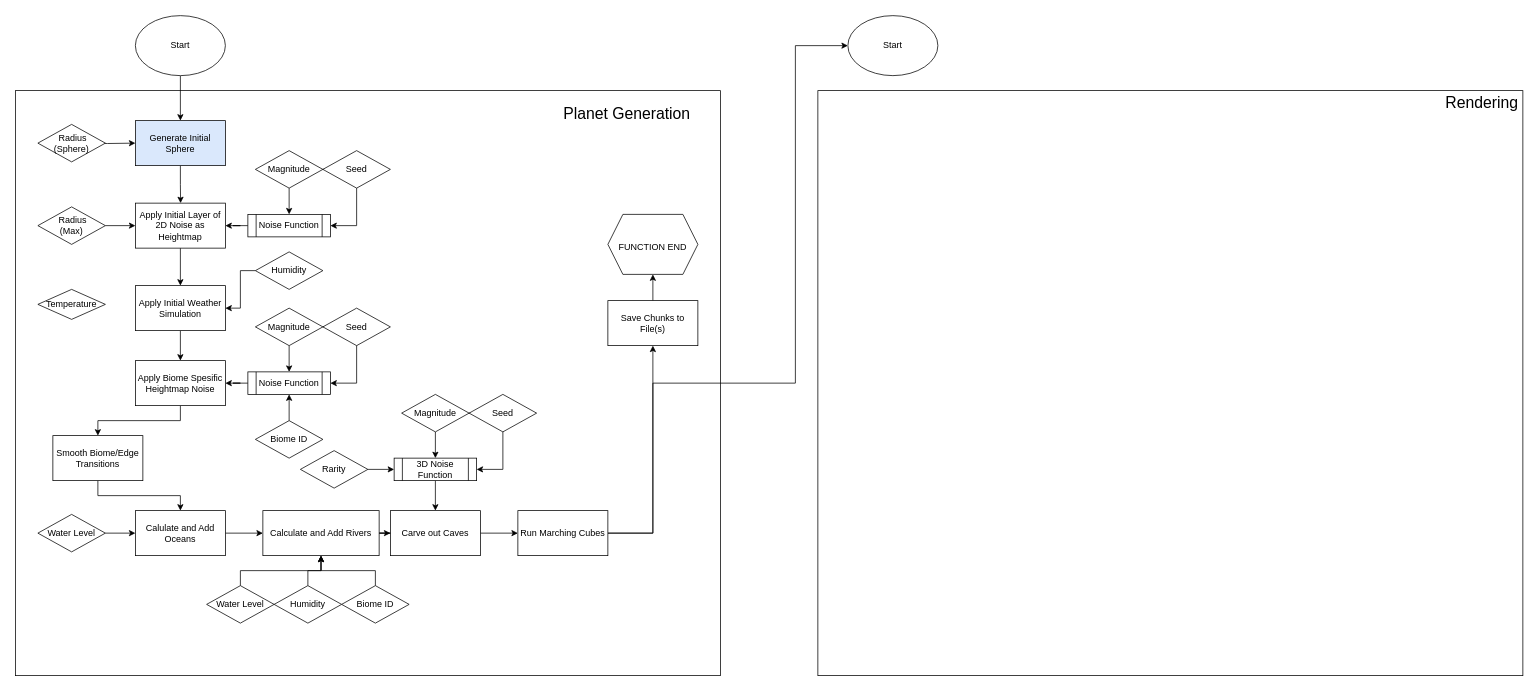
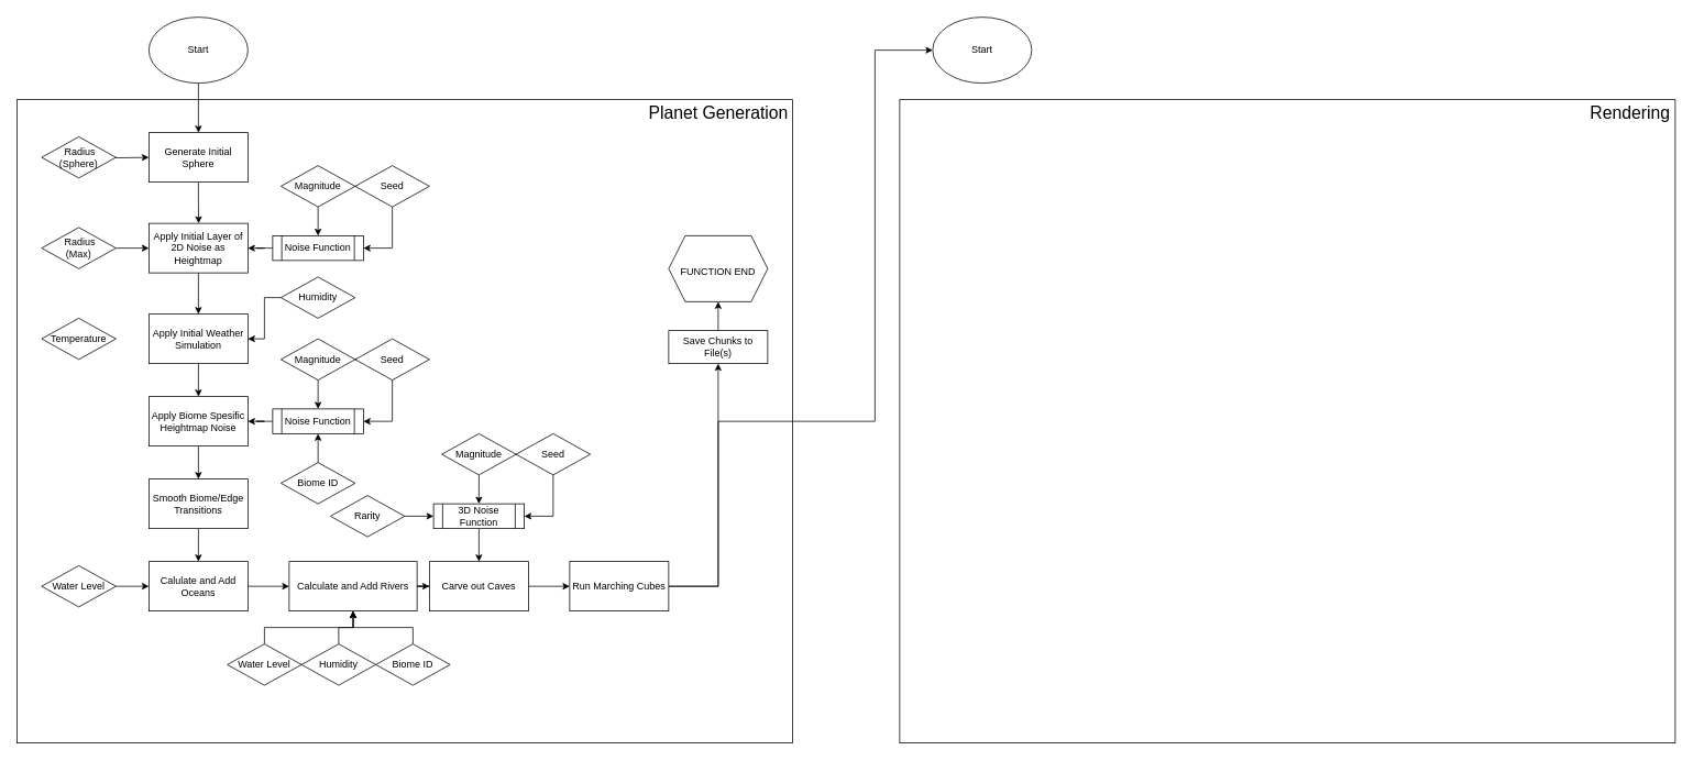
  <mxCell id="0" />
  <mxCell id="1" parent="0" />
  <mxCell id="2" value="" style="rounded=0;whiteSpace=wrap;html=1;" vertex="1" parent="1"><mxGeometry x="1090" y="120" width="940" height="780" as="geometry" /></mxCell>
  <mxCell id="3" value="" style="rounded=0;whiteSpace=wrap;html=1;" vertex="1" parent="1"><mxGeometry x="20" y="120" width="940" height="780" as="geometry" /></mxCell>
  <mxCell id="4" style="edgeStyle=orthogonalEdgeStyle;rounded=0;orthogonalLoop=1;jettySize=auto;html=1;exitX=0.5;exitY=1;exitDx=0;exitDy=0;" edge="1" parent="1" source="5"><mxGeometry relative="1" as="geometry"><mxPoint x="240.286" y="270" as="targetPoint" /></mxGeometry></mxCell>
- <mxCell id="5" value="Generate Initial Sphere" style="rounded=0;whiteSpace=wrap;html=1;fillColor=#dae8fc;" vertex="1" parent="1"><mxGeometry x="180" y="160" width="120" height="60" as="geometry" /></mxCell>
+ <mxCell id="5" value="Generate Initial Sphere" style="rounded=0;whiteSpace=wrap;html=1;" vertex="1" parent="1"><mxGeometry x="180" y="160" width="120" height="60" as="geometry" /></mxCell>
  <mxCell id="6" value="" style="edgeStyle=orthogonalEdgeStyle;rounded=0;orthogonalLoop=1;jettySize=auto;html=1;" edge="1" parent="1" source="7" target="9"><mxGeometry relative="1" as="geometry" /></mxCell>
  <mxCell id="7" value="Apply Initial Layer of 2D Noise as Heightmap" style="rounded=0;whiteSpace=wrap;html=1;" vertex="1" parent="1"><mxGeometry x="180" y="270" width="120" height="60" as="geometry" /></mxCell>
  <mxCell id="8" value="" style="edgeStyle=orthogonalEdgeStyle;rounded=0;orthogonalLoop=1;jettySize=auto;html=1;" edge="1" parent="1" source="9" target="27"><mxGeometry relative="1" as="geometry" /></mxCell>
  <mxCell id="9" value="Apply Initial Weather Simulation" style="rounded=0;whiteSpace=wrap;html=1;" vertex="1" parent="1"><mxGeometry x="180" y="380" width="120" height="60" as="geometry" /></mxCell>
  <mxCell id="10" style="edgeStyle=orthogonalEdgeStyle;rounded=0;orthogonalLoop=1;jettySize=auto;html=1;exitX=1;exitY=0.5;exitDx=0;exitDy=0;entryX=0;entryY=0.5;entryDx=0;entryDy=0;" edge="1" parent="1" target="5"><mxGeometry relative="1" as="geometry"><mxPoint x="105" y="190" as="sourcePoint" /></mxGeometry></mxCell>
  <mxCell id="11" value="&amp;nbsp;Radius (Sphere)" style="rhombus;whiteSpace=wrap;html=1;" vertex="1" parent="1"><mxGeometry x="50" y="165" width="90" height="50" as="geometry" /></mxCell>
  <mxCell id="12" style="edgeStyle=orthogonalEdgeStyle;rounded=0;orthogonalLoop=1;jettySize=auto;html=1;exitX=1;exitY=0.5;exitDx=0;exitDy=0;entryX=0;entryY=0.5;entryDx=0;entryDy=0;" edge="1" parent="1" source="13" target="7"><mxGeometry relative="1" as="geometry" /></mxCell>
  <mxCell id="13" value="&amp;nbsp;Radius &lt;br&gt;(Max)" style="rhombus;whiteSpace=wrap;html=1;" vertex="1" parent="1"><mxGeometry x="50" y="275" width="90" height="50" as="geometry" /></mxCell>
  <mxCell id="14" style="edgeStyle=orthogonalEdgeStyle;rounded=0;orthogonalLoop=1;jettySize=auto;html=1;entryX=1;entryY=0.5;entryDx=0;entryDy=0;" edge="1" parent="1" source="15" target="7"><mxGeometry relative="1" as="geometry" /></mxCell>
  <mxCell id="15" value="Noise Function" style="shape=process;whiteSpace=wrap;html=1;backgroundOutline=1;" vertex="1" parent="1"><mxGeometry x="330" y="285" width="110" height="30" as="geometry" /></mxCell>
  <mxCell id="16" style="edgeStyle=orthogonalEdgeStyle;rounded=0;orthogonalLoop=1;jettySize=auto;html=1;exitX=0.5;exitY=1;exitDx=0;exitDy=0;entryX=0.5;entryY=0;entryDx=0;entryDy=0;" edge="1" parent="1" source="17" target="5"><mxGeometry relative="1" as="geometry" /></mxCell>
  <mxCell id="17" value="Start" style="ellipse;whiteSpace=wrap;html=1;" vertex="1" parent="1"><mxGeometry x="180" y="20" width="120" height="80" as="geometry" /></mxCell>
  <mxCell id="18" style="edgeStyle=orthogonalEdgeStyle;rounded=0;orthogonalLoop=1;jettySize=auto;html=1;exitX=0.5;exitY=1;exitDx=0;exitDy=0;entryX=0.5;entryY=0;entryDx=0;entryDy=0;" edge="1" parent="1" source="19" target="15"><mxGeometry relative="1" as="geometry" /></mxCell>
  <mxCell id="19" value="Magnitude" style="rhombus;whiteSpace=wrap;html=1;" vertex="1" parent="1"><mxGeometry x="340" y="200" width="90" height="50" as="geometry" /></mxCell>
  <mxCell id="20" style="edgeStyle=orthogonalEdgeStyle;rounded=0;orthogonalLoop=1;jettySize=auto;html=1;exitX=0;exitY=0.5;exitDx=0;exitDy=0;entryX=1;entryY=0.5;entryDx=0;entryDy=0;" edge="1" parent="1" source="21" target="15"><mxGeometry relative="1" as="geometry"><Array as="points"><mxPoint x="475" y="225" /><mxPoint x="475" y="300" /></Array></mxGeometry></mxCell>
  <mxCell id="21" value="Seed" style="rhombus;whiteSpace=wrap;html=1;" vertex="1" parent="1"><mxGeometry x="430" y="200" width="90" height="50" as="geometry" /></mxCell>
- <mxCell id="22" value="Planet Generation" style="text;html=1;align=center;verticalAlign=middle;resizable=0;points=[];autosize=1;strokeColor=none;fillColor=none;fontSize=21;" vertex="1" parent="1"><mxGeometry x="745" y="135" width="180" height="30" as="geometry" /></mxCell>
- <mxCell id="23" value="Temperature" style="rhombus;whiteSpace=wrap;html=1;" vertex="1" parent="1"><mxGeometry x="50" y="385" width="90" height="40" as="geometry" /></mxCell>
+ <mxCell id="22" value="Planet Generation" style="text;html=1;align=center;verticalAlign=middle;resizable=0;points=[];autosize=1;strokeColor=none;fillColor=none;fontSize=21;" vertex="1" parent="1"><mxGeometry x="780" y="120" width="180" height="30" as="geometry" /></mxCell>
+ <mxCell id="23" value="Temperature" style="rhombus;whiteSpace=wrap;html=1;" vertex="1" parent="1"><mxGeometry x="50" y="385" width="90" height="50" as="geometry" /></mxCell>
  <mxCell id="24" style="edgeStyle=orthogonalEdgeStyle;rounded=0;orthogonalLoop=1;jettySize=auto;html=1;exitX=0;exitY=0.5;exitDx=0;exitDy=0;entryX=1;entryY=0.5;entryDx=0;entryDy=0;" edge="1" parent="1" source="25" target="9"><mxGeometry relative="1" as="geometry" /></mxCell>
  <mxCell id="25" value="Humidity" style="rhombus;whiteSpace=wrap;html=1;" vertex="1" parent="1"><mxGeometry x="340" y="335" width="90" height="50" as="geometry" /></mxCell>
  <mxCell id="26" value="" style="edgeStyle=orthogonalEdgeStyle;rounded=0;orthogonalLoop=1;jettySize=auto;html=1;" edge="1" parent="1" source="27" target="37"><mxGeometry relative="1" as="geometry" /></mxCell>
  <mxCell id="27" value="Apply Biome Spesific Heightmap Noise" style="rounded=0;whiteSpace=wrap;html=1;" vertex="1" parent="1"><mxGeometry x="180" y="480" width="120" height="60" as="geometry" /></mxCell>
  <mxCell id="28" style="edgeStyle=orthogonalEdgeStyle;rounded=0;orthogonalLoop=1;jettySize=auto;html=1;entryX=1;entryY=0.5;entryDx=0;entryDy=0;" edge="1" parent="1" source="29" target="27"><mxGeometry relative="1" as="geometry" /></mxCell>
  <mxCell id="29" value="Noise Function" style="shape=process;whiteSpace=wrap;html=1;backgroundOutline=1;" vertex="1" parent="1"><mxGeometry x="330" y="495" width="110" height="30" as="geometry" /></mxCell>
  <mxCell id="30" style="edgeStyle=orthogonalEdgeStyle;rounded=0;orthogonalLoop=1;jettySize=auto;html=1;exitX=0.5;exitY=1;exitDx=0;exitDy=0;entryX=0.5;entryY=0;entryDx=0;entryDy=0;" edge="1" parent="1" source="31"><mxGeometry relative="1" as="geometry"><mxPoint x="385" y="495" as="targetPoint" /></mxGeometry></mxCell>
  <mxCell id="31" value="Magnitude" style="rhombus;whiteSpace=wrap;html=1;" vertex="1" parent="1"><mxGeometry x="340" y="410" width="90" height="50" as="geometry" /></mxCell>
  <mxCell id="32" style="edgeStyle=orthogonalEdgeStyle;rounded=0;orthogonalLoop=1;jettySize=auto;html=1;exitX=0;exitY=0.5;exitDx=0;exitDy=0;entryX=1;entryY=0.5;entryDx=0;entryDy=0;" edge="1" parent="1" source="33"><mxGeometry relative="1" as="geometry"><mxPoint x="440" y="510" as="targetPoint" /><Array as="points"><mxPoint x="475" y="435" /><mxPoint x="475" y="510" /></Array></mxGeometry></mxCell>
  <mxCell id="33" value="Seed" style="rhombus;whiteSpace=wrap;html=1;" vertex="1" parent="1"><mxGeometry x="430" y="410" width="90" height="50" as="geometry" /></mxCell>
  <mxCell id="34" style="edgeStyle=orthogonalEdgeStyle;rounded=0;orthogonalLoop=1;jettySize=auto;html=1;exitX=0.5;exitY=0;exitDx=0;exitDy=0;entryX=0.5;entryY=1;entryDx=0;entryDy=0;" edge="1" parent="1" source="35" target="29"><mxGeometry relative="1" as="geometry" /></mxCell>
  <mxCell id="35" value="Biome ID" style="rhombus;whiteSpace=wrap;html=1;" vertex="1" parent="1"><mxGeometry x="340" y="560" width="90" height="50" as="geometry" /></mxCell>
  <mxCell id="36" value="" style="edgeStyle=orthogonalEdgeStyle;rounded=0;orthogonalLoop=1;jettySize=auto;html=1;" edge="1" parent="1" source="37" target="39"><mxGeometry relative="1" as="geometry" /></mxCell>
- <mxCell id="37" value="Smooth Biome/Edge Transitions" style="rounded=0;whiteSpace=wrap;html=1;" vertex="1" parent="1"><mxGeometry x="70" y="580" width="120" height="60" as="geometry" /></mxCell>
+ <mxCell id="37" value="Smooth Biome/Edge Transitions" style="rounded=0;whiteSpace=wrap;html=1;" vertex="1" parent="1"><mxGeometry x="180" y="580" width="120" height="60" as="geometry" /></mxCell>
  <mxCell id="38" value="" style="edgeStyle=orthogonalEdgeStyle;rounded=0;orthogonalLoop=1;jettySize=auto;html=1;" edge="1" parent="1" source="39" target="43"><mxGeometry relative="1" as="geometry" /></mxCell>
  <mxCell id="39" value="Calulate and Add Oceans" style="rounded=0;whiteSpace=wrap;html=1;" vertex="1" parent="1"><mxGeometry x="180" y="680" width="120" height="60" as="geometry" /></mxCell>
  <mxCell id="40" style="edgeStyle=orthogonalEdgeStyle;rounded=0;orthogonalLoop=1;jettySize=auto;html=1;exitX=1;exitY=0.5;exitDx=0;exitDy=0;entryX=0;entryY=0.5;entryDx=0;entryDy=0;" edge="1" parent="1" source="41" target="39"><mxGeometry relative="1" as="geometry" /></mxCell>
  <mxCell id="41" value="Water Level" style="rhombus;whiteSpace=wrap;html=1;" vertex="1" parent="1"><mxGeometry x="50" y="685" width="90" height="50" as="geometry" /></mxCell>
  <mxCell id="42" value="" style="edgeStyle=orthogonalEdgeStyle;rounded=0;orthogonalLoop=1;jettySize=auto;html=1;" edge="1" parent="1" source="43" target="51"><mxGeometry relative="1" as="geometry" /></mxCell>
  <mxCell id="43" value="Calculate and Add Rivers" style="rounded=0;whiteSpace=wrap;html=1;" vertex="1" parent="1"><mxGeometry x="350" y="680" width="155" height="60" as="geometry" /></mxCell>
  <mxCell id="44" style="edgeStyle=orthogonalEdgeStyle;rounded=0;orthogonalLoop=1;jettySize=auto;html=1;entryX=0.5;entryY=1;entryDx=0;entryDy=0;" edge="1" parent="1" source="45" target="43"><mxGeometry relative="1" as="geometry" /></mxCell>
  <mxCell id="45" value="Water Level" style="rhombus;whiteSpace=wrap;html=1;" vertex="1" parent="1"><mxGeometry x="275" y="780" width="90" height="50" as="geometry" /></mxCell>
  <mxCell id="46" style="edgeStyle=orthogonalEdgeStyle;rounded=0;orthogonalLoop=1;jettySize=auto;html=1;exitX=0.5;exitY=0;exitDx=0;exitDy=0;entryX=0.5;entryY=1;entryDx=0;entryDy=0;" edge="1" parent="1" source="47" target="43"><mxGeometry relative="1" as="geometry" /></mxCell>
  <mxCell id="47" value="Biome ID" style="rhombus;whiteSpace=wrap;html=1;" vertex="1" parent="1"><mxGeometry x="455" y="780" width="90" height="50" as="geometry" /></mxCell>
  <mxCell id="48" style="edgeStyle=orthogonalEdgeStyle;rounded=0;orthogonalLoop=1;jettySize=auto;html=1;exitX=0.5;exitY=0;exitDx=0;exitDy=0;entryX=0.5;entryY=1;entryDx=0;entryDy=0;" edge="1" parent="1" source="49" target="43"><mxGeometry relative="1" as="geometry" /></mxCell>
  <mxCell id="49" value="Humidity" style="rhombus;whiteSpace=wrap;html=1;" vertex="1" parent="1"><mxGeometry x="365" y="780" width="90" height="50" as="geometry" /></mxCell>
  <mxCell id="50" value="" style="edgeStyle=orthogonalEdgeStyle;rounded=0;orthogonalLoop=1;jettySize=auto;html=1;" edge="1" parent="1" source="51" target="62"><mxGeometry relative="1" as="geometry" /></mxCell>
  <mxCell id="51" value="Carve out Caves" style="rounded=0;whiteSpace=wrap;html=1;" vertex="1" parent="1"><mxGeometry x="520" y="680" width="120" height="60" as="geometry" /></mxCell>
  <mxCell id="52" style="edgeStyle=orthogonalEdgeStyle;rounded=0;orthogonalLoop=1;jettySize=auto;html=1;exitX=0.5;exitY=1;exitDx=0;exitDy=0;entryX=0.5;entryY=0;entryDx=0;entryDy=0;" edge="1" parent="1" source="53" target="51"><mxGeometry relative="1" as="geometry" /></mxCell>
  <mxCell id="53" value="3D Noise Function" style="shape=process;whiteSpace=wrap;html=1;backgroundOutline=1;" vertex="1" parent="1"><mxGeometry x="525" y="610" width="110" height="30" as="geometry" /></mxCell>
  <mxCell id="54" style="edgeStyle=orthogonalEdgeStyle;rounded=0;orthogonalLoop=1;jettySize=auto;html=1;exitX=0.5;exitY=1;exitDx=0;exitDy=0;entryX=0.5;entryY=0;entryDx=0;entryDy=0;" edge="1" parent="1" source="55" target="53"><mxGeometry relative="1" as="geometry" /></mxCell>
  <mxCell id="55" value="Magnitude" style="rhombus;whiteSpace=wrap;html=1;" vertex="1" parent="1"><mxGeometry x="535" y="525" width="90" height="50" as="geometry" /></mxCell>
  <mxCell id="56" style="edgeStyle=orthogonalEdgeStyle;rounded=0;orthogonalLoop=1;jettySize=auto;html=1;exitX=0;exitY=0.5;exitDx=0;exitDy=0;entryX=1;entryY=0.5;entryDx=0;entryDy=0;" edge="1" parent="1" source="57"><mxGeometry relative="1" as="geometry"><mxPoint x="635" y="625" as="targetPoint" /><Array as="points"><mxPoint x="670" y="550" /><mxPoint x="670" y="625" /></Array></mxGeometry></mxCell>
  <mxCell id="57" value="Seed" style="rhombus;whiteSpace=wrap;html=1;" vertex="1" parent="1"><mxGeometry x="625" y="525" width="90" height="50" as="geometry" /></mxCell>
  <mxCell id="58" style="edgeStyle=orthogonalEdgeStyle;rounded=0;orthogonalLoop=1;jettySize=auto;html=1;exitX=1;exitY=0.5;exitDx=0;exitDy=0;entryX=0;entryY=0.5;entryDx=0;entryDy=0;" edge="1" parent="1" source="59" target="53"><mxGeometry relative="1" as="geometry" /></mxCell>
  <mxCell id="59" value="Rarity" style="rhombus;whiteSpace=wrap;html=1;" vertex="1" parent="1"><mxGeometry x="400" y="600" width="90" height="50" as="geometry" /></mxCell>
  <mxCell id="60" style="edgeStyle=orthogonalEdgeStyle;rounded=0;orthogonalLoop=1;jettySize=auto;html=1;exitX=1;exitY=0.5;exitDx=0;exitDy=0;entryX=0;entryY=0.5;entryDx=0;entryDy=0;fontSize=21;" edge="1" parent="1" source="62" target="67"><mxGeometry relative="1" as="geometry"><Array as="points"><mxPoint x="870" y="710" /><mxPoint x="870" y="510" /><mxPoint x="1060" y="510" /><mxPoint x="1060" y="60" /></Array></mxGeometry></mxCell>
  <mxCell id="61" style="edgeStyle=orthogonalEdgeStyle;rounded=0;orthogonalLoop=1;jettySize=auto;html=1;exitX=1;exitY=0.5;exitDx=0;exitDy=0;entryX=0.5;entryY=1;entryDx=0;entryDy=0;fontSize=21;" edge="1" parent="1" source="62" target="65"><mxGeometry relative="1" as="geometry" /></mxCell>
  <mxCell id="62" value="Run Marching Cubes" style="rounded=0;whiteSpace=wrap;html=1;" vertex="1" parent="1"><mxGeometry x="690" y="680" width="120" height="60" as="geometry" /></mxCell>
  <mxCell id="63" value="Rendering" style="text;html=1;align=center;verticalAlign=middle;resizable=0;points=[];autosize=1;strokeColor=none;fillColor=none;fontSize=21;" vertex="1" parent="1"><mxGeometry x="1920" y="120" width="110" height="30" as="geometry" /></mxCell>
  <mxCell id="64" style="edgeStyle=orthogonalEdgeStyle;rounded=0;orthogonalLoop=1;jettySize=auto;html=1;exitX=0.5;exitY=0;exitDx=0;exitDy=0;entryX=0.5;entryY=1;entryDx=0;entryDy=0;fontSize=21;" edge="1" parent="1" source="65"><mxGeometry relative="1" as="geometry"><mxPoint x="870" y="365" as="targetPoint" /></mxGeometry></mxCell>
- <mxCell id="65" value="Save Chunks to File(s)" style="rounded=0;whiteSpace=wrap;html=1;" vertex="1" parent="1"><mxGeometry x="810" y="400" width="120" height="60" as="geometry" /></mxCell>
+ <mxCell id="65" value="Save Chunks to File(s)" style="rounded=0;whiteSpace=wrap;html=1;" vertex="1" parent="1"><mxGeometry x="810" y="400" width="120" height="40" as="geometry" /></mxCell>
  <mxCell id="66" value="&lt;font style=&quot;font-size: 12px&quot;&gt;FUNCTION END&lt;/font&gt;" style="shape=hexagon;perimeter=hexagonPerimeter2;whiteSpace=wrap;html=1;fixedSize=1;fontSize=21;" vertex="1" parent="1"><mxGeometry x="810" y="285" width="120" height="80" as="geometry" /></mxCell>
  <mxCell id="67" value="Start" style="ellipse;whiteSpace=wrap;html=1;" vertex="1" parent="1"><mxGeometry x="1130" y="20" width="120" height="80" as="geometry" /></mxCell>
